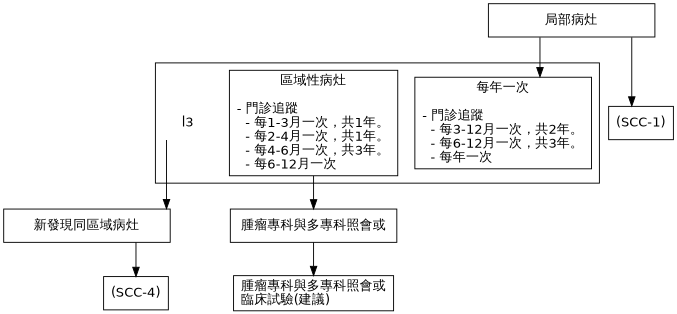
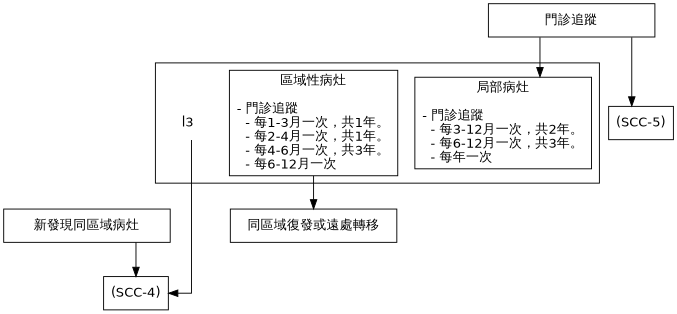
  digraph {
    compound=true
    rankdir=TB
    splines=ortho
    node [fontname=Helvetica shape=box]
-   n1 [label="每年一次\n\n- 門診追蹤\l  - 每3-12月一次，共2年。\l  - 每6-12月一次，共3年。\l  - 每年一次\l"]
+   n1 [label="局部病灶\n\n- 門診追蹤\l  - 每3-12月一次，共2年。\l  - 每6-12月一次，共3年。\l  - 每年一次\l"]
    n2 [label=l3 shape=none]
    n3 [label="區域性病灶\n\n- 門診追蹤\l  - 每1-3月一次，共1年。\l  - 每2-4月一次，共1年。\l  - 每4-6月一次，共3年。\l  - 每6-12月一次\l"]
    n4 [label="新發現同區域病灶" width=2.5]
-   n5 [label="腫瘤專科與多專科照會或" width=2.5]
-   n6 [label="局部病灶" width=2.5]
-   "(SCC-1)"
+   n5 [label="同區域復發或遠處轉移" width=2.5]
+   n6 [label="門診追蹤" width=2.5]
+   "(SCC-1)" [label="(SCC-5)"]
    "(SCC-4)"
-   "腫瘤專科與多專科照會或\l臨床試驗(建議)\l"
    subgraph cluster_1 {
      n1
      n2
      n3
    }
-   n2 -> n4
+   n2 -> "(SCC-4)"
    n3 -> n5
    n4 -> "(SCC-4)"
-   n5 -> "腫瘤專科與多專科照會或\l臨床試驗(建議)\l"
    n6 -> n1
    n6 -> "(SCC-1)"
  }
